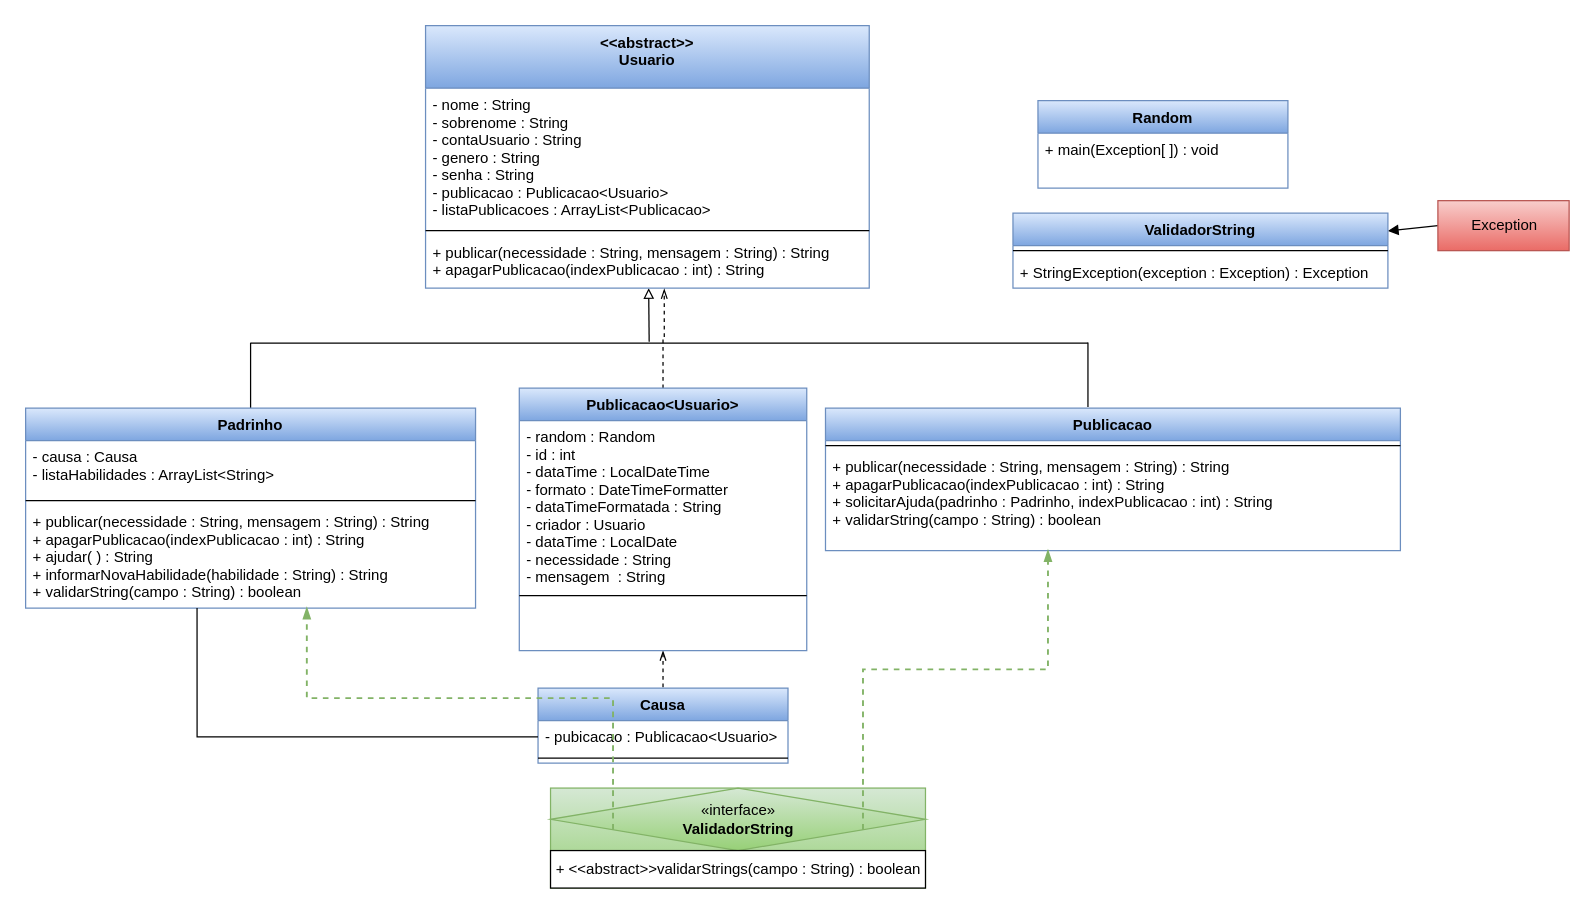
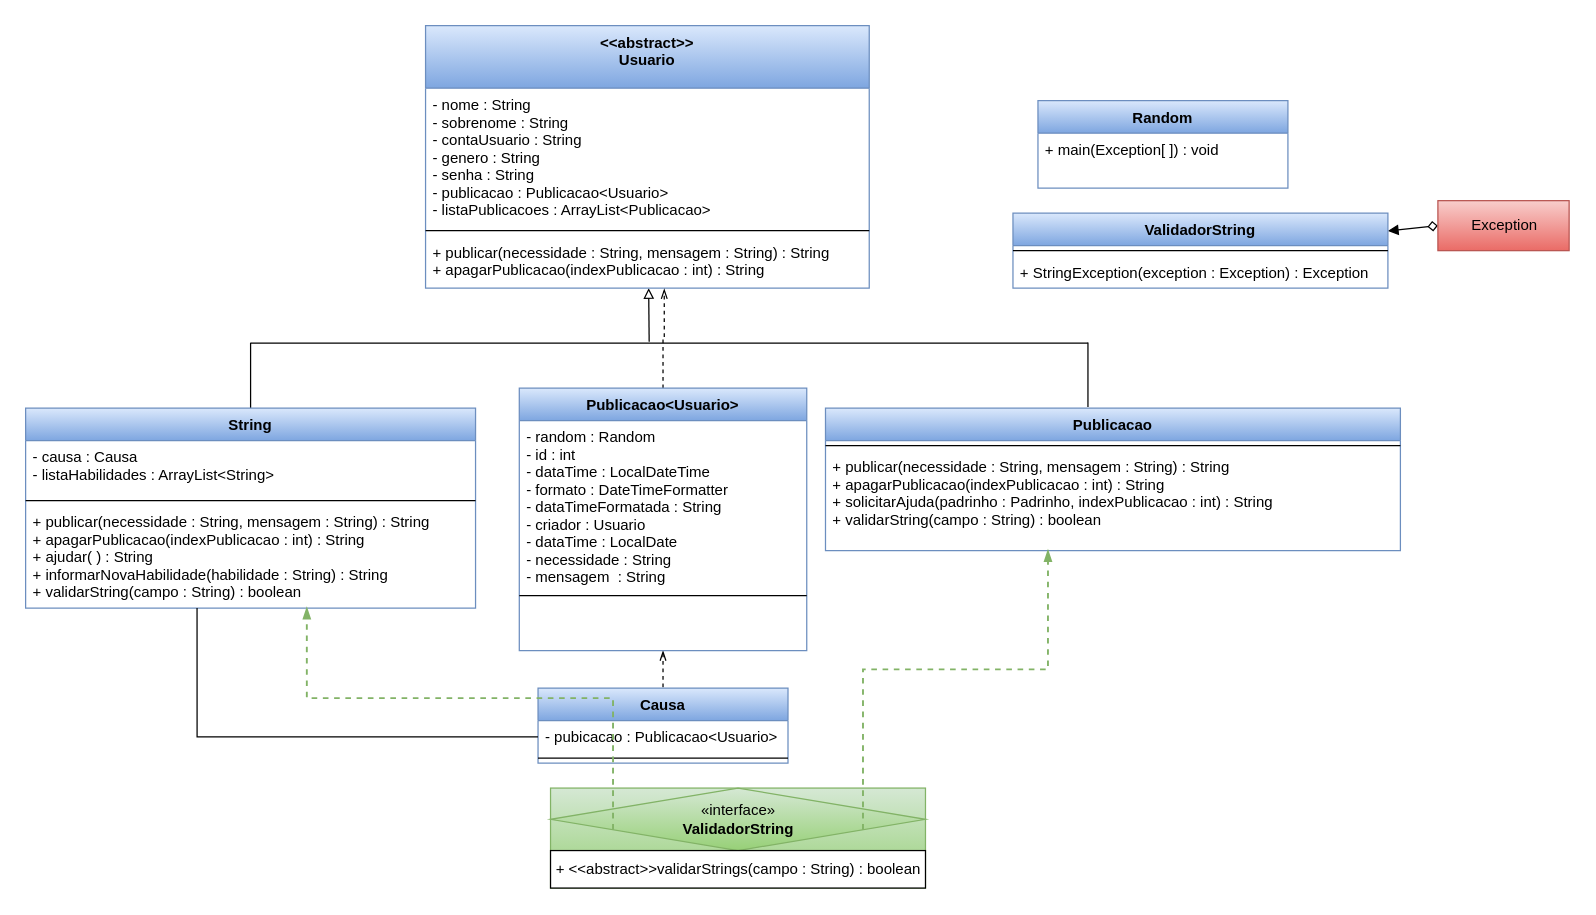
  <mxCell id="0" />
  <mxCell id="1" parent="0" />
  <mxCell id="2" style="edgeStyle=none;rounded=0;orthogonalLoop=1;jettySize=auto;html=1;startArrow=block;startFill=0;endArrow=none;endFill=0;entryX=0.476;entryY=0.35;entryDx=0;entryDy=0;entryPerimeter=0;" parent="1" source="3" target="35" edge="1"><mxGeometry relative="1" as="geometry"><mxPoint x="519" y="273" as="targetPoint" /></mxGeometry></mxCell>
  <mxCell id="3" value="&lt;&lt;abstract&gt;&gt;&#10;Usuario" style="swimlane;fontStyle=1;align=center;verticalAlign=top;childLayout=stackLayout;horizontal=1;startSize=50;horizontalStack=0;resizeParent=1;resizeParentMax=0;resizeLast=0;collapsible=1;marginBottom=0;fillColor=#dae8fc;strokeColor=#6c8ebf;gradientColor=#7ea6e0;" parent="1" vertex="1"><mxGeometry x="340" y="20" width="355" height="210" as="geometry" /></mxCell>
  <mxCell id="4" value="- nome : String&#10;- sobrenome : String&#10;- contaUsuario : String&#10;- genero : String&#10;- senha : String&#10;- publicacao : Publicacao&lt;Usuario&gt;&#10;- listaPublicacoes : ArrayList&lt;Publicacao&gt;&#10;" style="text;strokeColor=none;fillColor=none;align=left;verticalAlign=top;spacingLeft=4;spacingRight=4;overflow=hidden;rotatable=0;points=[[0,0.5],[1,0.5]];portConstraint=eastwest;" parent="3" vertex="1"><mxGeometry y="50" width="355" height="110" as="geometry" /></mxCell>
  <mxCell id="5" value="" style="line;strokeWidth=1;fillColor=none;align=left;verticalAlign=middle;spacingTop=-1;spacingLeft=3;spacingRight=3;rotatable=0;labelPosition=right;points=[];portConstraint=eastwest;" parent="3" vertex="1"><mxGeometry y="160" width="355" height="8" as="geometry" /></mxCell>
  <mxCell id="6" value="+ publicar(necessidade : String, mensagem : String) : String&#10;+ apagarPublicacao(indexPublicacao : int) : String&#10; " style="text;strokeColor=none;fillColor=none;align=left;verticalAlign=top;spacingLeft=4;spacingRight=4;overflow=hidden;rotatable=0;points=[[0,0.5],[1,0.5]];portConstraint=eastwest;" parent="3" vertex="1"><mxGeometry y="168" width="355" height="42" as="geometry" /></mxCell>
  <mxCell id="7" style="edgeStyle=none;rounded=0;orthogonalLoop=1;jettySize=auto;html=1;exitX=0.5;exitY=0;exitDx=0;exitDy=0;startArrow=none;startFill=0;endArrow=none;endFill=0;entryX=0;entryY=0.465;entryDx=0;entryDy=0;entryPerimeter=0;" parent="1" source="8" target="35" edge="1"><mxGeometry relative="1" as="geometry"><mxPoint x="201" y="274" as="targetPoint" /></mxGeometry></mxCell>
- <mxCell id="8" value="Padrinho" style="swimlane;fontStyle=1;align=center;verticalAlign=top;childLayout=stackLayout;horizontal=1;startSize=26;horizontalStack=0;resizeParent=1;resizeParentMax=0;resizeLast=0;collapsible=1;marginBottom=0;gradientColor=#7ea6e0;fillColor=#dae8fc;strokeColor=#6c8ebf;" parent="1" vertex="1"><mxGeometry x="20" y="326" width="360" height="160" as="geometry" /></mxCell>
+ <mxCell id="8" value="String" style="swimlane;fontStyle=1;align=center;verticalAlign=top;childLayout=stackLayout;horizontal=1;startSize=26;horizontalStack=0;resizeParent=1;resizeParentMax=0;resizeLast=0;collapsible=1;marginBottom=0;gradientColor=#7ea6e0;fillColor=#dae8fc;strokeColor=#6c8ebf;" parent="1" vertex="1"><mxGeometry x="20" y="326" width="360" height="160" as="geometry" /></mxCell>
  <mxCell id="9" value="- causa : Causa&#10;- listaHabilidades : ArrayList&lt;String&gt;" style="text;strokeColor=none;fillColor=none;align=left;verticalAlign=top;spacingLeft=4;spacingRight=4;overflow=hidden;rotatable=0;points=[[0,0.5],[1,0.5]];portConstraint=eastwest;" parent="8" vertex="1"><mxGeometry y="26" width="360" height="44" as="geometry" /></mxCell>
  <mxCell id="10" value="" style="line;strokeWidth=1;fillColor=none;align=left;verticalAlign=middle;spacingTop=-1;spacingLeft=3;spacingRight=3;rotatable=0;labelPosition=right;points=[];portConstraint=eastwest;" parent="8" vertex="1"><mxGeometry y="70" width="360" height="8" as="geometry" /></mxCell>
  <mxCell id="11" value="+ publicar(necessidade : String, mensagem : String) : String&#10;+ apagarPublicacao(indexPublicacao : int) : String&#10;+ ajudar( ) : String&#10;+ informarNovaHabilidade(habilidade : String) : String&#10;+ validarString(campo : String) : boolean" style="text;strokeColor=none;fillColor=none;align=left;verticalAlign=top;spacingLeft=4;spacingRight=4;overflow=hidden;rotatable=0;points=[[0,0.5],[1,0.5]];portConstraint=eastwest;" parent="8" vertex="1"><mxGeometry y="78" width="360" height="82" as="geometry" /></mxCell>
  <mxCell id="12" style="edgeStyle=none;rounded=0;orthogonalLoop=1;jettySize=auto;html=1;entryX=1;entryY=0.434;entryDx=0;entryDy=0;entryPerimeter=0;startArrow=none;startFill=0;endArrow=none;endFill=0;" parent="1" target="35" edge="1"><mxGeometry relative="1" as="geometry"><mxPoint x="870" y="325" as="sourcePoint" /></mxGeometry></mxCell>
  <mxCell id="13" value="Publicacao" style="swimlane;fontStyle=1;align=center;verticalAlign=top;childLayout=stackLayout;horizontal=1;startSize=26;horizontalStack=0;resizeParent=1;resizeParentMax=0;resizeLast=0;collapsible=1;marginBottom=0;gradientColor=#7ea6e0;fillColor=#dae8fc;strokeColor=#6c8ebf;" parent="1" vertex="1"><mxGeometry x="660" y="326" width="460" height="114" as="geometry" /></mxCell>
  <mxCell id="14" value="" style="line;strokeWidth=1;fillColor=none;align=left;verticalAlign=middle;spacingTop=-1;spacingLeft=3;spacingRight=3;rotatable=0;labelPosition=right;points=[];portConstraint=eastwest;" parent="13" vertex="1"><mxGeometry y="26" width="460" height="8" as="geometry" /></mxCell>
  <mxCell id="15" value="+ publicar(necessidade : String, mensagem : String) : String&#10;+ apagarPublicacao(indexPublicacao : int) : String&#10;+ solicitarAjuda(padrinho : Padrinho, indexPublicacao : int) : String&#10;+ validarString(campo : String) : boolean" style="text;strokeColor=none;fillColor=none;align=left;verticalAlign=top;spacingLeft=4;spacingRight=4;overflow=hidden;rotatable=0;points=[[0,0.5],[1,0.5]];portConstraint=eastwest;" parent="13" vertex="1"><mxGeometry y="34" width="460" height="80" as="geometry" /></mxCell>
  <mxCell id="16" style="edgeStyle=orthogonalEdgeStyle;rounded=0;orthogonalLoop=1;jettySize=auto;html=1;exitX=0.5;exitY=1;exitDx=0;exitDy=0;entryX=0.5;entryY=0;entryDx=0;entryDy=0;startArrow=openThin;startFill=0;endArrow=none;endFill=0;dashed=1;" parent="1" source="18" target="23" edge="1"><mxGeometry relative="1" as="geometry" /></mxCell>
  <mxCell id="17" style="edgeStyle=orthogonalEdgeStyle;rounded=0;orthogonalLoop=1;jettySize=auto;html=1;exitX=0.5;exitY=0;exitDx=0;exitDy=0;entryX=0.538;entryY=1.012;entryDx=0;entryDy=0;entryPerimeter=0;dashed=1;startArrow=none;startFill=0;endArrow=openThin;endFill=0;" parent="1" source="18" target="6" edge="1"><mxGeometry relative="1" as="geometry" /></mxCell>
  <mxCell id="18" value="Publicacao&lt;Usuario&gt;" style="swimlane;fontStyle=1;align=center;verticalAlign=top;childLayout=stackLayout;horizontal=1;startSize=26;horizontalStack=0;resizeParent=1;resizeParentMax=0;resizeLast=0;collapsible=1;marginBottom=0;gradientColor=#7ea6e0;fillColor=#dae8fc;strokeColor=#6c8ebf;" parent="1" vertex="1"><mxGeometry x="415" y="310" width="230" height="210" as="geometry" /></mxCell>
  <mxCell id="19" value="" style="group" parent="18" vertex="1" connectable="0"><mxGeometry y="26" width="230" height="144" as="geometry" /></mxCell>
  <mxCell id="20" value="- random : Random&#10;- id : int&#10;- dataTime : LocalDateTime&#10;- formato : DateTimeFormatter&#10;- dataTimeFormatada : String&#10;- criador : Usuario&#10;- dataTime : LocalDate&#10;- necessidade : String&#10;- mensagem  : String&#10;" style="text;strokeColor=none;fillColor=none;align=left;verticalAlign=top;spacingLeft=4;spacingRight=4;overflow=hidden;rotatable=0;points=[[0,0.5],[1,0.5]];portConstraint=eastwest;" parent="19" vertex="1"><mxGeometry width="230" height="140.488" as="geometry" /></mxCell>
  <mxCell id="21" value="" style="line;strokeWidth=1;fillColor=none;align=left;verticalAlign=middle;spacingTop=-1;spacingLeft=3;spacingRight=3;rotatable=0;labelPosition=right;points=[];portConstraint=eastwest;" parent="19" vertex="1"><mxGeometry y="136.216" width="230" height="7.784" as="geometry" /></mxCell>
  <mxCell id="22" value="" style="group" parent="18" vertex="1" connectable="0"><mxGeometry y="170" width="230" height="40" as="geometry" /></mxCell>
  <mxCell id="23" value="Causa" style="swimlane;fontStyle=1;align=center;verticalAlign=top;childLayout=stackLayout;horizontal=1;startSize=26;horizontalStack=0;resizeParent=1;resizeParentMax=0;resizeLast=0;collapsible=1;marginBottom=0;gradientColor=#7ea6e0;fillColor=#dae8fc;strokeColor=#6c8ebf;" parent="1" vertex="1"><mxGeometry x="430" y="550" width="200" height="60" as="geometry" /></mxCell>
  <mxCell id="24" value="- pubicacao : Publicacao&lt;Usuario&gt;" style="text;strokeColor=none;fillColor=none;align=left;verticalAlign=top;spacingLeft=4;spacingRight=4;overflow=hidden;rotatable=0;points=[[0,0.5],[1,0.5]];portConstraint=eastwest;" parent="23" vertex="1"><mxGeometry y="26" width="200" height="26" as="geometry" /></mxCell>
  <mxCell id="25" value="" style="line;strokeWidth=1;fillColor=none;align=left;verticalAlign=middle;spacingTop=-1;spacingLeft=3;spacingRight=3;rotatable=0;labelPosition=right;points=[];portConstraint=eastwest;" parent="23" vertex="1"><mxGeometry y="52" width="200" height="8" as="geometry" /></mxCell>
- <mxCell id="26" style="edgeStyle=none;rounded=0;orthogonalLoop=1;jettySize=auto;html=1;startArrow=block;startFill=1;endArrow=none;endFill=0;entryX=0;entryY=0.5;entryDx=0;entryDy=0;" parent="1" source="27" target="30" edge="1"><mxGeometry relative="1" as="geometry"><mxPoint x="840" y="430" as="targetPoint" /></mxGeometry></mxCell>
+ <mxCell id="26" style="edgeStyle=none;rounded=0;orthogonalLoop=1;jettySize=auto;html=1;startArrow=block;startFill=1;endArrow=diamond;endFill=0;entryX=0;entryY=0.5;entryDx=0;entryDy=0;" parent="1" source="27" target="30" edge="1"><mxGeometry relative="1" as="geometry"><mxPoint x="840" y="430" as="targetPoint" /></mxGeometry></mxCell>
  <mxCell id="27" value="ValidadorString" style="swimlane;fontStyle=1;align=center;verticalAlign=top;childLayout=stackLayout;horizontal=1;startSize=26;horizontalStack=0;resizeParent=1;resizeParentMax=0;resizeLast=0;collapsible=1;marginBottom=0;gradientColor=#7ea6e0;fillColor=#dae8fc;strokeColor=#6c8ebf;" parent="1" vertex="1"><mxGeometry x="810" y="170" width="300" height="60" as="geometry" /></mxCell>
  <mxCell id="28" value="" style="line;strokeWidth=1;fillColor=none;align=left;verticalAlign=middle;spacingTop=-1;spacingLeft=3;spacingRight=3;rotatable=0;labelPosition=right;points=[];portConstraint=eastwest;" parent="27" vertex="1"><mxGeometry y="26" width="300" height="8" as="geometry" /></mxCell>
  <mxCell id="29" value="+ StringException(exception : Exception) : Exception" style="text;strokeColor=none;fillColor=none;align=left;verticalAlign=top;spacingLeft=4;spacingRight=4;overflow=hidden;rotatable=0;points=[[0,0.5],[1,0.5]];portConstraint=eastwest;" parent="27" vertex="1"><mxGeometry y="34" width="300" height="26" as="geometry" /></mxCell>
  <mxCell id="30" value="&lt;span style=&quot;text-align: left&quot;&gt;Exception&lt;/span&gt;" style="html=1;gradientColor=#ea6b66;fillColor=#f8cecc;strokeColor=#b85450;" parent="1" vertex="1"><mxGeometry x="1150" y="160" width="105" height="40" as="geometry" /></mxCell>
  <mxCell id="31" value="" style="group;gradientColor=#97d077;fillColor=#d5e8d4;strokeColor=#82b366;" parent="1" vertex="1" connectable="0"><mxGeometry x="440" y="630" width="300" height="80" as="geometry" /></mxCell>
  <mxCell id="32" value="" style="group" parent="31" vertex="1" connectable="0"><mxGeometry width="300" height="80" as="geometry" /></mxCell>
  <mxCell id="33" value="«interface»&lt;br&gt;&lt;b&gt;ValidadorString&lt;/b&gt;" style="rhombus;html=1;gradientColor=#97d077;fillColor=#d5e8d4;strokeColor=#82b366;" parent="32" vertex="1"><mxGeometry width="300" height="50" as="geometry" /></mxCell>
  <mxCell id="34" value="+ &amp;lt;&amp;lt;abstract&amp;gt;&amp;gt;validarStrings(campo : String) : boolean" style="html=1;" parent="32" vertex="1"><mxGeometry y="50" width="300" height="30" as="geometry" /></mxCell>
  <mxCell id="35" value="" style="line;strokeWidth=1;fillColor=none;align=left;verticalAlign=middle;spacingTop=-1;spacingLeft=3;spacingRight=3;rotatable=0;labelPosition=right;points=[];portConstraint=eastwest;" parent="1" vertex="1"><mxGeometry x="200" y="270" width="670" height="8" as="geometry" /></mxCell>
  <mxCell id="36" style="edgeStyle=orthogonalEdgeStyle;rounded=0;orthogonalLoop=1;jettySize=auto;html=1;exitX=0;exitY=0.5;exitDx=0;exitDy=0;entryX=0.381;entryY=1;entryDx=0;entryDy=0;entryPerimeter=0;startArrow=none;startFill=0;endArrow=none;endFill=0;" parent="1" source="24" target="11" edge="1"><mxGeometry relative="1" as="geometry" /></mxCell>
  <mxCell id="37" value="Random" style="swimlane;fontStyle=1;align=center;verticalAlign=top;childLayout=stackLayout;horizontal=1;startSize=26;horizontalStack=0;resizeParent=1;resizeParentMax=0;resizeLast=0;collapsible=1;marginBottom=0;gradientColor=#7ea6e0;fillColor=#dae8fc;strokeColor=#6c8ebf;" parent="1" vertex="1"><mxGeometry x="830" y="80" width="200" height="70" as="geometry" /></mxCell>
  <mxCell id="38" value="+ main(Exception[ ]) : void" style="text;strokeColor=none;fillColor=none;align=left;verticalAlign=top;spacingLeft=4;spacingRight=4;overflow=hidden;rotatable=0;points=[[0,0.5],[1,0.5]];portConstraint=eastwest;" parent="37" vertex="1"><mxGeometry y="26" width="200" height="44" as="geometry" /></mxCell>
  <mxCell id="39" style="edgeStyle=orthogonalEdgeStyle;rounded=0;orthogonalLoop=1;jettySize=auto;html=1;exitX=0;exitY=0.75;exitDx=0;exitDy=0;entryX=0.625;entryY=0.99;entryDx=0;entryDy=0;entryPerimeter=0;endArrow=blockThin;endFill=1;strokeWidth=1.5;dashed=1;gradientColor=#97d077;fillColor=#d5e8d4;strokeColor=#82b366;" parent="1" source="33" target="11" edge="1"><mxGeometry relative="1" as="geometry" /></mxCell>
  <mxCell id="40" style="edgeStyle=orthogonalEdgeStyle;rounded=0;orthogonalLoop=1;jettySize=auto;html=1;exitX=1;exitY=0.75;exitDx=0;exitDy=0;entryX=0.387;entryY=0.99;entryDx=0;entryDy=0;entryPerimeter=0;endArrow=blockThin;endFill=1;strokeWidth=1.5;dashed=1;gradientColor=#97d077;fillColor=#d5e8d4;strokeColor=#82b366;" parent="1" source="33" target="15" edge="1"><mxGeometry relative="1" as="geometry" /></mxCell>
